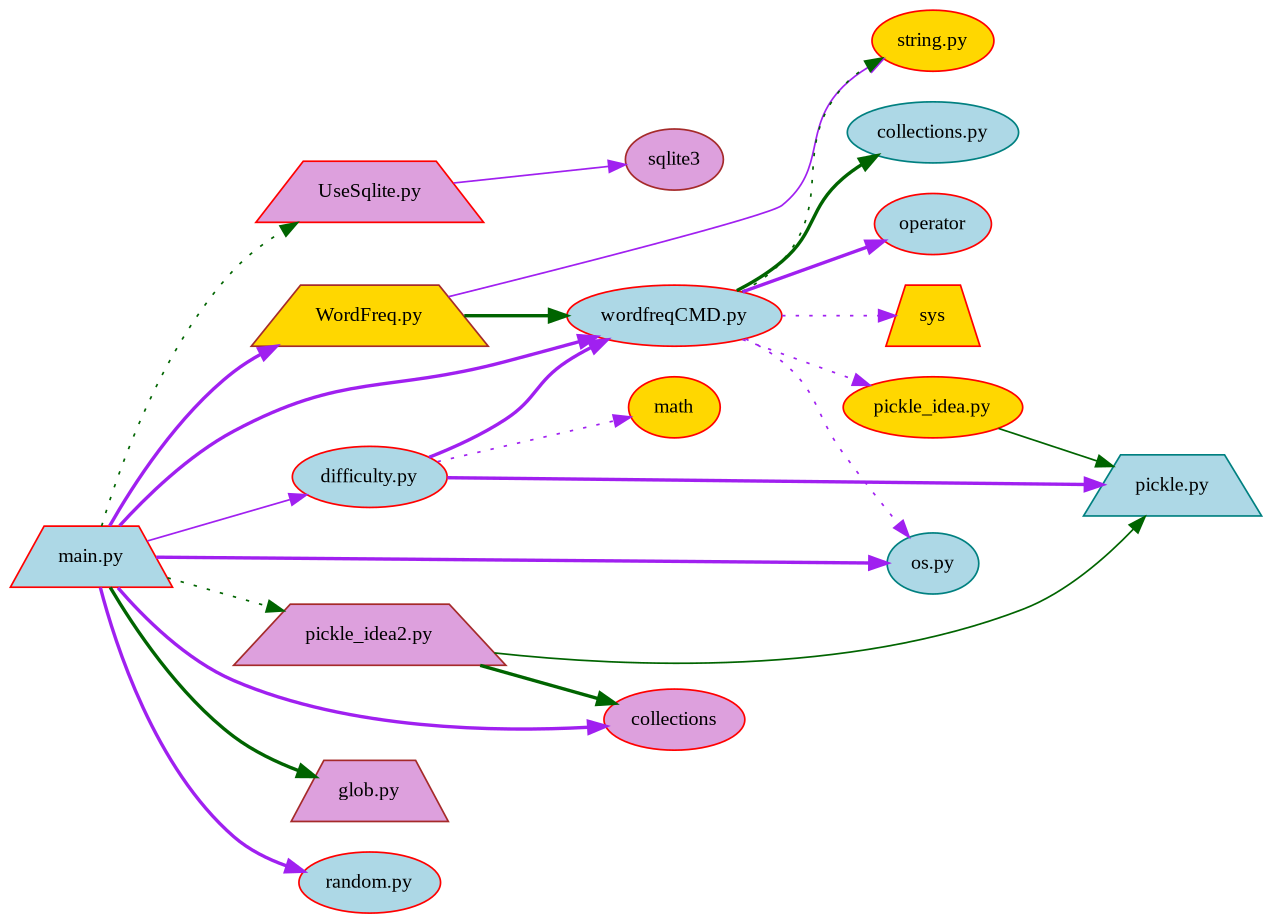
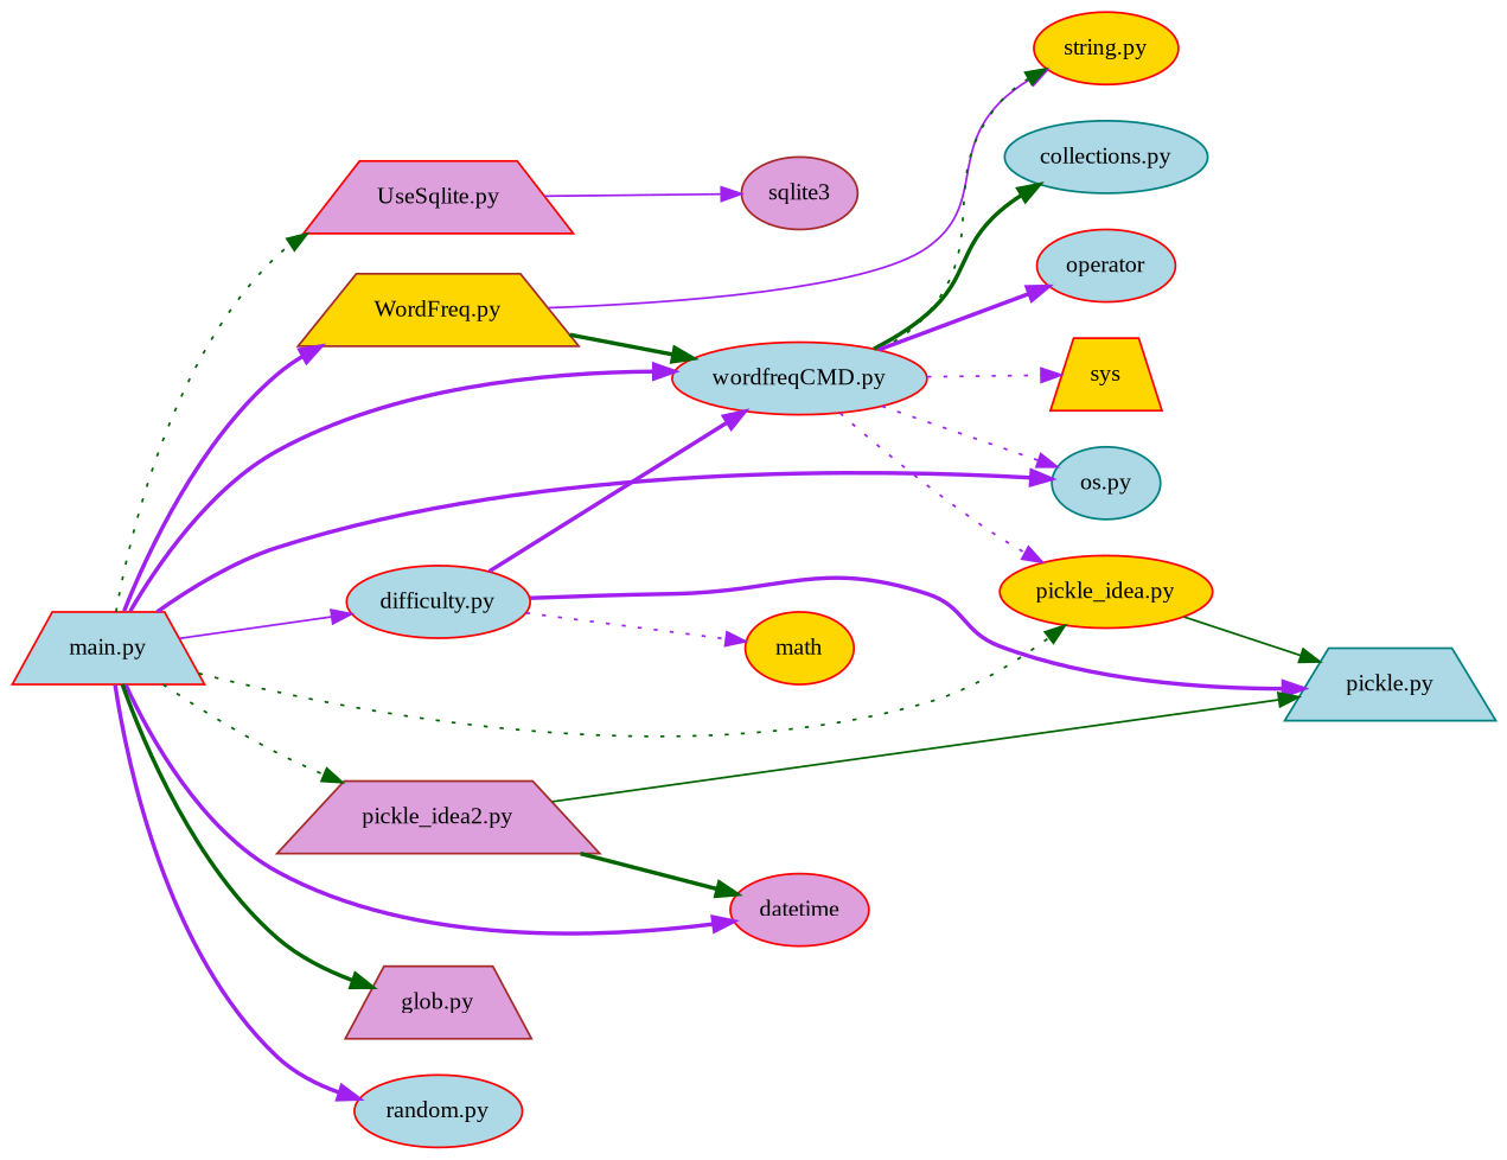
  strict digraph {
    clusterrank=local
    fontname="Liberation Serif"
    fontsize=16
    rankdir=LR
    node [color=red fillcolor=lightblue fontname="Liberation Serif" fontsize=12 shape=ellipse style=filled]
    edge [color=purple fontname="Liberation Serif" style=bold]
    "UseSqlite.py" [fillcolor=plum shape=trapezium]
    sqlite3 [color=brown fillcolor=plum]
    "WordFreq.py" [color=brown fillcolor=gold shape=trapezium]
    "wordfreqCMD.py"
    "string.py" [fillcolor=gold]
    "pickle_idea.py" [fillcolor=gold]
    "os.py" [color=teal]
    "collections.py" [color=teal]
    operator
    sys [fillcolor=gold shape=trapezium]
    "pickle.py" [color=teal shape=trapezium]
    "difficulty.py"
    math [fillcolor=gold]
    "main.py" [shape=trapezium]
    "pickle_idea2.py" [color=brown fillcolor=plum shape=trapezium]
-   datetime [fillcolor=plum label=collections]
+   datetime [fillcolor=plum]
    "glob.py" [color=brown fillcolor=plum shape=trapezium]
    "random.py"
    "UseSqlite.py" -> sqlite3 [style=solid]
    "WordFreq.py" -> "wordfreqCMD.py" [color=darkgreen]
    "WordFreq.py" -> "string.py" [style=solid]
    "wordfreqCMD.py" -> "string.py" [color=darkgreen style=dotted]
    "wordfreqCMD.py" -> "pickle_idea.py" [style=dotted]
    "wordfreqCMD.py" -> "os.py" [style=dotted]
    "wordfreqCMD.py" -> "collections.py" [color=darkgreen]
    "wordfreqCMD.py" -> operator
    "wordfreqCMD.py" -> sys [style=dotted]
    "pickle_idea.py" -> "pickle.py" [color=darkgreen style=solid]
    "difficulty.py" -> "wordfreqCMD.py"
    "difficulty.py" -> "pickle.py"
    "difficulty.py" -> math [style=dotted]
    "main.py" -> "UseSqlite.py" [color=darkgreen style=dotted]
    "main.py" -> "WordFreq.py"
    "main.py" -> "wordfreqCMD.py"
+   "main.py" -> "pickle_idea.py" [color=darkgreen style=dotted]
    "main.py" -> "os.py"
    "main.py" -> "difficulty.py" [style=solid]
    "main.py" -> "pickle_idea2.py" [color=darkgreen style=dotted]
    "main.py" -> datetime
    "main.py" -> "glob.py" [color=darkgreen]
    "main.py" -> "random.py"
    "pickle_idea2.py" -> "pickle.py" [color=darkgreen style=solid]
    "pickle_idea2.py" -> datetime [color=darkgreen]
  }
